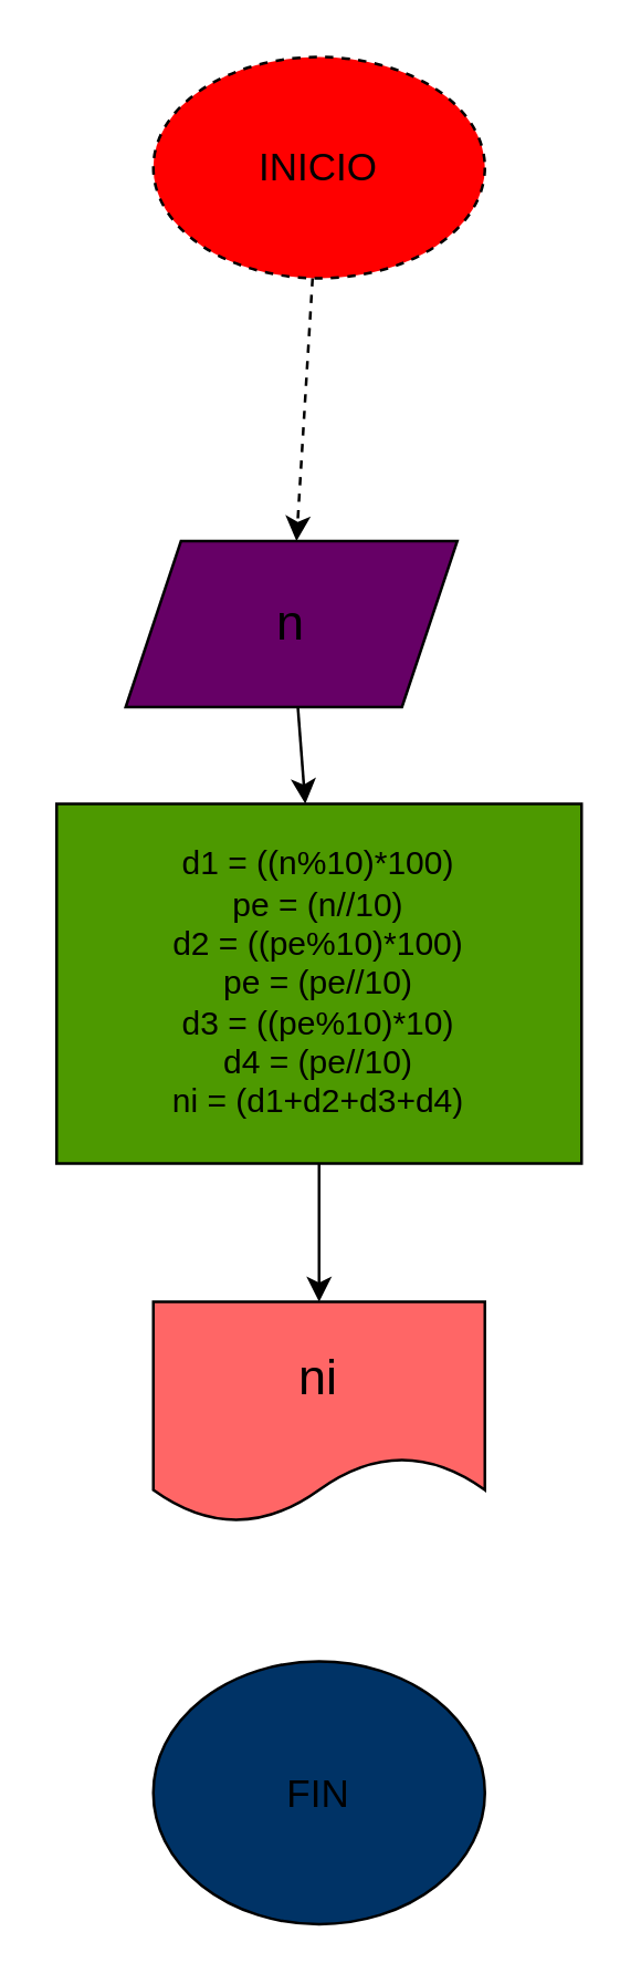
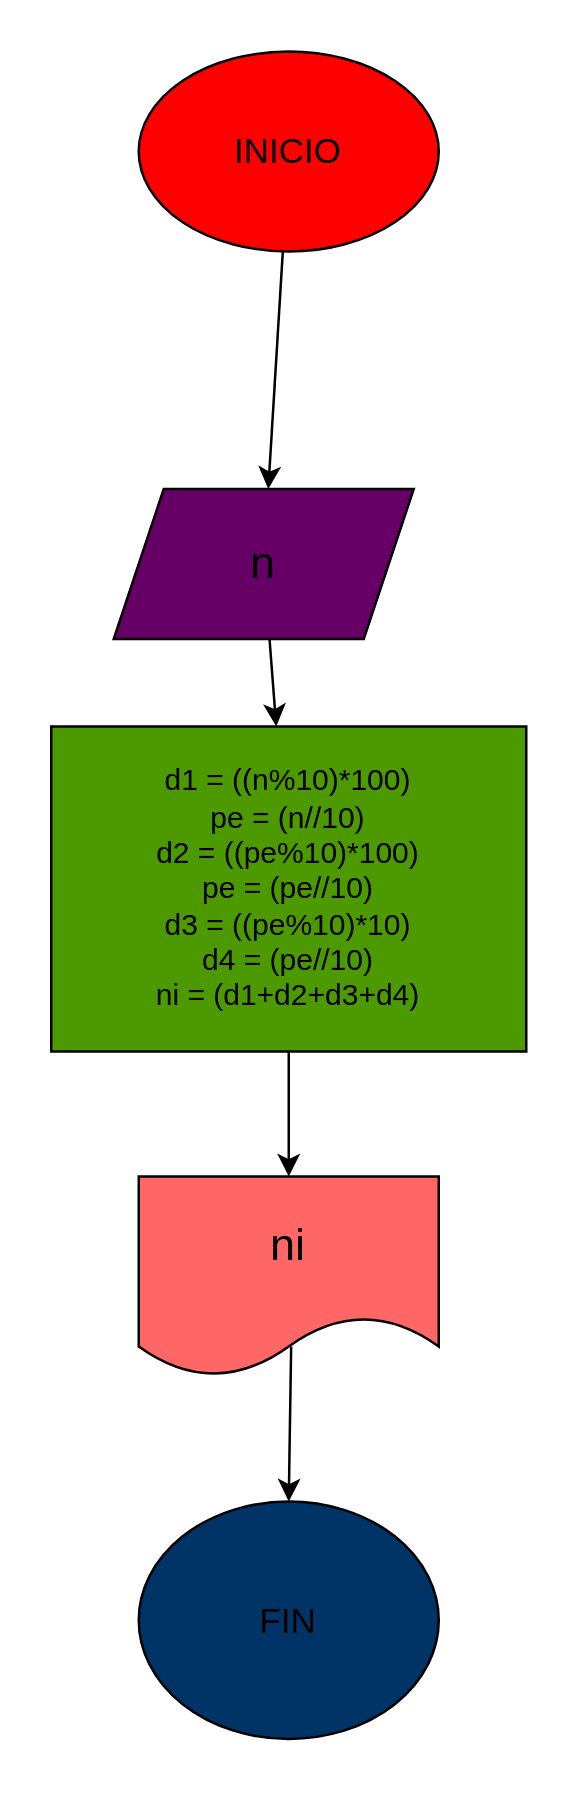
  <mxCell id="0" />
  <mxCell id="1" parent="0" />
- <mxCell id="2" value="" style="edgeStyle=none;html=1;dashed=1;" parent="1" source="3" target="5" edge="1"><mxGeometry relative="1" as="geometry" /></mxCell>
- <mxCell id="3" value="&lt;font style=&quot;font-size: 14px;&quot;&gt;INICIO&lt;/font&gt;" style="ellipse;whiteSpace=wrap;html=1;fillColor=#FF0000;dashed=1;" parent="1" vertex="1"><mxGeometry x="55" y="20" width="120" height="80" as="geometry" /></mxCell>
+ <mxCell id="2" value="" style="edgeStyle=none;html=1;" parent="1" source="3" target="5" edge="1"><mxGeometry relative="1" as="geometry" /></mxCell>
+ <mxCell id="3" value="&lt;font style=&quot;font-size: 14px;&quot;&gt;INICIO&lt;/font&gt;" style="ellipse;whiteSpace=wrap;html=1;fillColor=#FF0000;" parent="1" vertex="1"><mxGeometry x="55" y="20" width="120" height="80" as="geometry" /></mxCell>
  <mxCell id="4" value="" style="edgeStyle=none;html=1;" parent="1" source="5" target="7" edge="1"><mxGeometry relative="1" as="geometry" /></mxCell>
  <mxCell id="5" value="&lt;font style=&quot;font-size: 18px;&quot;&gt;n&lt;/font&gt;" style="shape=parallelogram;perimeter=parallelogramPerimeter;whiteSpace=wrap;html=1;fixedSize=1;fillColor=#660066;" parent="1" vertex="1"><mxGeometry x="45" y="195" width="120" height="60" as="geometry" /></mxCell>
  <mxCell id="6" value="" style="edgeStyle=none;html=1;" parent="1" source="7" target="9" edge="1"><mxGeometry relative="1" as="geometry" /></mxCell>
  <mxCell id="7" value="d1 = ((n%10)*100)&lt;br&gt;pe = (n//10)&lt;br&gt;d2 = ((pe%10)*100)&lt;br&gt;pe = (pe//10)&lt;br&gt;d3 = ((pe%10)*10)&lt;br&gt;d4 = (pe//10)&lt;br&gt;ni = (d1+d2+d3+d4)" style="whiteSpace=wrap;html=1;fillColor=#4D9900;" parent="1" vertex="1"><mxGeometry x="20" y="290" width="190" height="130" as="geometry" /></mxCell>
+ <mxCell id="8" value="" style="edgeStyle=none;html=1;exitX=0.508;exitY=0.85;exitDx=0;exitDy=0;exitPerimeter=0;" parent="1" source="9" target="10" edge="1"><mxGeometry relative="1" as="geometry" /></mxCell>
  <mxCell id="9" value="&lt;font style=&quot;font-size: 18px;&quot;&gt;ni&lt;/font&gt;" style="shape=document;whiteSpace=wrap;html=1;boundedLbl=1;fillColor=#FF6666;" parent="1" vertex="1"><mxGeometry x="55" y="470" width="120" height="80" as="geometry" /></mxCell>
  <mxCell id="10" value="&lt;font style=&quot;font-size: 14px;&quot;&gt;FIN&lt;/font&gt;" style="ellipse;whiteSpace=wrap;html=1;fillColor=#003366;" parent="1" vertex="1"><mxGeometry x="55" y="600" width="120" height="95" as="geometry" /></mxCell>
